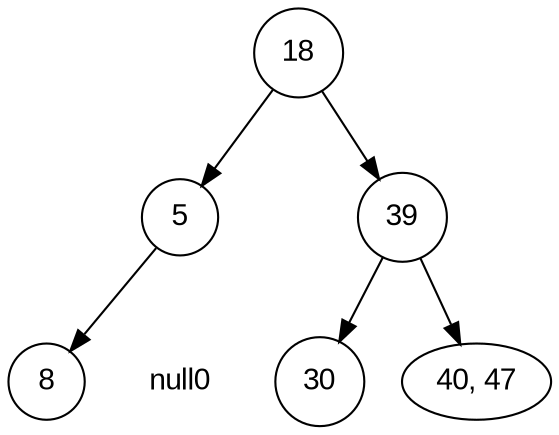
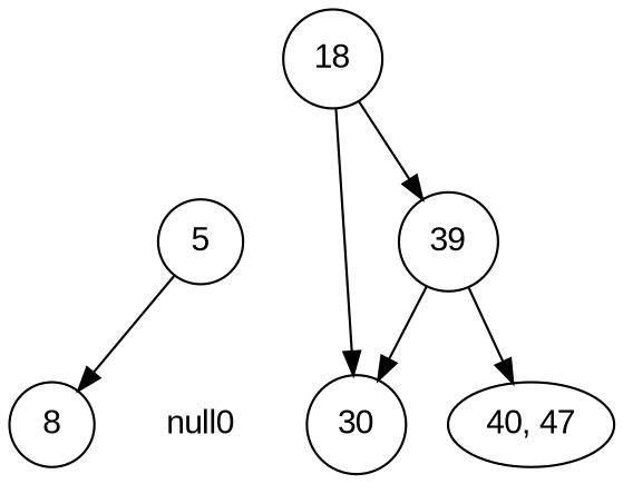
  digraph {
    fontname="Liberation Sans"
    node [fontname="Liberation Sans" shape=circle]
    edge [fontname="Liberation Sans"]
    n1 [label=5]
    18
    39
    8
    null0 [shape=none]
    30
    n7 [label="40, 47" shape=oval]
    n1 -> 8
    n1 -> null0 [style=invis]
-   18 -> n1
+   18 -> 30
    18 -> 39
    39 -> 30
    39 -> n7
  }
